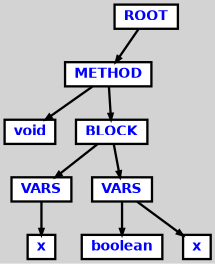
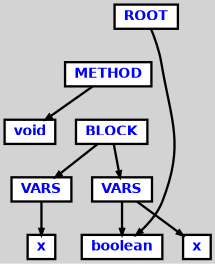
  digraph {
    bgcolor=lightgrey
    ordering=out
    ranksep=.4
    node [color=black fillcolor=white fixedsize=false fontcolor=blue fontname="Helvetica-bold" fontsize=12 shape=box style="filled, solid, bold"]
    edge [arrowsize=.5 color=black style=bold]
    n1 [height=.25 label=ROOT width=.25]
    n2 [height=.25 label=METHOD width=.25]
    n3 [height=.25 label=void width=.25]
    n4 [height=.25 label=BLOCK width=.25]
    n5 [height=.25 label=VARS width=.25]
    n6 [height=.25 label=VARS width=.25]
    n7 [height=.25 label=x width=.25]
    n8 [height=.25 label=boolean width=.25]
    n9 [height=.25 label=x width=.25]
-   n1 -> n2
+   n1 -> n8
    n2 -> n3
-   n2 -> n4
    n4 -> n5
    n4 -> n6
    n5 -> n7
    n6 -> n8
    n6 -> n9
  }
